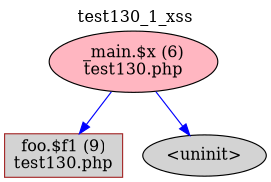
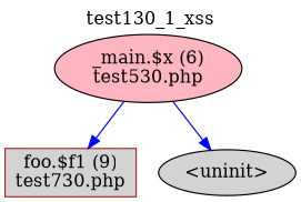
  digraph {
    fontname="DejaVu Serif"
    label=test130_1_xss
    labelloc=t
    node [color=black fillcolor=lightgrey fontname="DejaVu Serif" shape=ellipse style=filled]
    edge [color=blue fontname="DejaVu Serif"]
-   n1 [color=brown label="foo.$f1 (9)\ntest130.php" shape=box]
-   n2 [fillcolor=lightpink label="_main.$x (6)\ntest130.php"]
+   n1 [color=brown label="foo.$f1 (9)\ntest730.php" shape=box]
+   n2 [fillcolor=lightpink label="_main.$x (6)\ntest530.php"]
    n3 [label="<uninit>"]
    n2 -> n1
    n2 -> n3
  }
